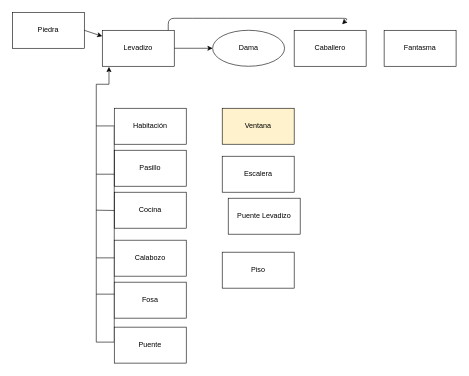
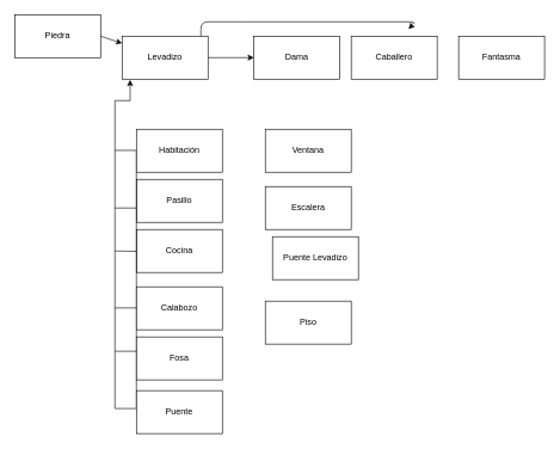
  <mxCell id="0" />
  <mxCell id="1" parent="0" />
  <mxCell id="2" style="edgeStyle=orthogonalEdgeStyle;rounded=0;orthogonalLoop=1;jettySize=auto;html=1;exitX=1;exitY=0.5;exitDx=0;exitDy=0;entryX=0;entryY=0.5;entryDx=0;entryDy=0;" edge="1" parent="1" source="3" target="18"><mxGeometry relative="1" as="geometry" /></mxCell>
  <mxCell id="3" value="Levadizo" style="rounded=0;whiteSpace=wrap;html=1;" vertex="1" parent="1"><mxGeometry x="170" y="50" width="120" height="60" as="geometry" /></mxCell>
  <mxCell id="4" value="Caballero" style="rounded=0;whiteSpace=wrap;html=1;" vertex="1" parent="1"><mxGeometry x="490" y="50" width="120" height="60" as="geometry" /></mxCell>
  <mxCell id="5" value="Pasillo" style="rounded=0;whiteSpace=wrap;html=1;" vertex="1" parent="1"><mxGeometry x="190" y="250" width="120" height="60" as="geometry" /></mxCell>
  <mxCell id="6" value="Cocina" style="rounded=0;whiteSpace=wrap;html=1;" vertex="1" parent="1"><mxGeometry x="190" y="320" width="120" height="60" as="geometry" /></mxCell>
  <mxCell id="7" style="edgeStyle=orthogonalEdgeStyle;rounded=0;orthogonalLoop=1;jettySize=auto;html=1;exitX=0;exitY=0.5;exitDx=0;exitDy=0;entryX=0.093;entryY=1.017;entryDx=0;entryDy=0;entryPerimeter=0;" edge="1" parent="1" source="8" target="3"><mxGeometry relative="1" as="geometry"><mxPoint x="180" y="140" as="targetPoint" /><Array as="points"><mxPoint x="190" y="570" /><mxPoint x="160" y="570" /><mxPoint x="160" y="140" /><mxPoint x="181" y="140" /></Array></mxGeometry></mxCell>
  <mxCell id="8" value="Habitación" style="rounded=0;whiteSpace=wrap;html=1;" vertex="1" parent="1"><mxGeometry x="190" y="180" width="120" height="60" as="geometry" /></mxCell>
  <mxCell id="9" value="Fosa" style="rounded=0;whiteSpace=wrap;html=1;" vertex="1" parent="1"><mxGeometry x="190" y="470" width="120" height="60" as="geometry" /></mxCell>
  <mxCell id="10" value="Puente Levadizo" style="rounded=0;whiteSpace=wrap;html=1;" vertex="1" parent="1"><mxGeometry x="380" y="330" width="120" height="60" as="geometry" /></mxCell>
  <mxCell id="11" value="Puente" style="rounded=0;whiteSpace=wrap;html=1;" vertex="1" parent="1"><mxGeometry x="190" y="545" width="120" height="60" as="geometry" /></mxCell>
  <mxCell id="12" value="Fantasma" style="rounded=0;whiteSpace=wrap;html=1;" vertex="1" parent="1"><mxGeometry x="640" y="50" width="120" height="60" as="geometry" /></mxCell>
  <mxCell id="13" value="Escalera" style="rounded=0;whiteSpace=wrap;html=1;" vertex="1" parent="1"><mxGeometry x="370" y="260" width="120" height="60" as="geometry" /></mxCell>
  <mxCell id="14" value="Calabozo" style="rounded=0;whiteSpace=wrap;html=1;" vertex="1" parent="1"><mxGeometry x="190" y="400" width="120" height="60" as="geometry" /></mxCell>
  <mxCell id="15" value="Piso" style="rounded=0;whiteSpace=wrap;html=1;" vertex="1" parent="1"><mxGeometry x="370" y="420" width="120" height="60" as="geometry" /></mxCell>
- <mxCell id="16" value="Ventana" style="rounded=0;whiteSpace=wrap;html=1;fillColor=#fff2cc;" vertex="1" parent="1"><mxGeometry x="370" y="180" width="120" height="60" as="geometry" /></mxCell>
+ <mxCell id="16" value="Ventana" style="rounded=0;whiteSpace=wrap;html=1;" vertex="1" parent="1"><mxGeometry x="370" y="180" width="120" height="60" as="geometry" /></mxCell>
  <mxCell id="17" value="Piedra" style="rounded=0;whiteSpace=wrap;html=1;" vertex="1" parent="1"><mxGeometry x="20" width="120" height="60" as="geometry" y="20" /></mxCell>
- <mxCell id="18" value="Dama" style="ellipse;whiteSpace=wrap;html=1;" vertex="1" parent="1"><mxGeometry x="354" y="50" width="120" height="60" as="geometry" /></mxCell>
+ <mxCell id="18" value="Dama" style="rounded=0;whiteSpace=wrap;html=1;" vertex="1" parent="1"><mxGeometry x="354" y="50" width="120" height="60" as="geometry" /></mxCell>
  <mxCell id="19" value="" style="endArrow=classic;html=1;exitX=1;exitY=0.5;exitDx=0;exitDy=0;" edge="1" parent="1" source="17" target="3"><mxGeometry width="50" height="50" relative="1" as="geometry"><mxPoint x="150" y="90" as="sourcePoint" /><mxPoint x="200" y="40" as="targetPoint" /></mxGeometry></mxCell>
  <mxCell id="20" value="" style="endArrow=classic;html=1;" edge="1" parent="1"><mxGeometry width="50" height="50" relative="1" as="geometry"><mxPoint x="280" y="50" as="sourcePoint" /><mxPoint x="570" y="40" as="targetPoint" /><Array as="points"><mxPoint x="280" y="30" /><mxPoint x="330" y="30" /><mxPoint x="370" y="30" /><mxPoint x="580" y="30" /></Array></mxGeometry></mxCell>
  <mxCell id="21" value="" style="endArrow=none;html=1;" edge="1" parent="1"><mxGeometry width="50" height="50" relative="1" as="geometry"><mxPoint x="160" y="429.5" as="sourcePoint" /><mxPoint x="190" y="429.5" as="targetPoint" /></mxGeometry></mxCell>
  <mxCell id="22" value="" style="endArrow=none;html=1;" edge="1" parent="1"><mxGeometry width="50" height="50" relative="1" as="geometry"><mxPoint x="160" y="350" as="sourcePoint" /><mxPoint x="190" y="350.5" as="targetPoint" /></mxGeometry></mxCell>
  <mxCell id="23" value="" style="endArrow=none;html=1;" edge="1" parent="1"><mxGeometry width="50" height="50" relative="1" as="geometry"><mxPoint x="160" y="290" as="sourcePoint" /><mxPoint x="190" y="290" as="targetPoint" /></mxGeometry></mxCell>
  <mxCell id="24" value="" style="endArrow=none;html=1;" edge="1" parent="1"><mxGeometry width="50" height="50" relative="1" as="geometry"><mxPoint x="160" y="209.5" as="sourcePoint" /><mxPoint x="190" y="209.5" as="targetPoint" /></mxGeometry></mxCell>
  <mxCell id="25" value="" style="endArrow=none;html=1;" edge="1" parent="1"><mxGeometry width="50" height="50" relative="1" as="geometry"><mxPoint x="160" y="490" as="sourcePoint" /><mxPoint x="190" y="490" as="targetPoint" /></mxGeometry></mxCell>
